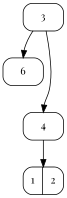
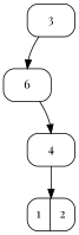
  digraph {
    fontname="Playfair Display"
    node [fontname="Playfair Display" shape=Mrecord]
    edge [fontname="Playfair Display" headport=n]
    n1 [label=3]
    n2 [label=6]
    n3 [label="<f1> 1|<f2> 2"]
    n4 [label=4]
    n1 -> n2
-   n1 -> n4
+   n2 -> n4
    n4 -> n3
  }
